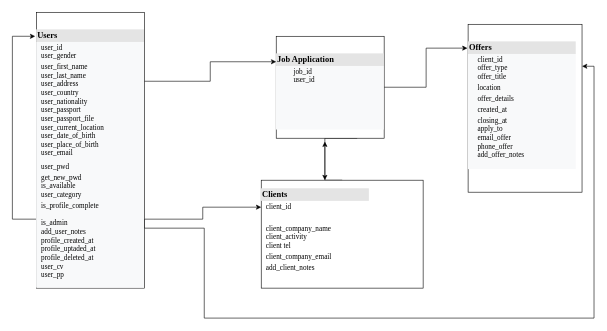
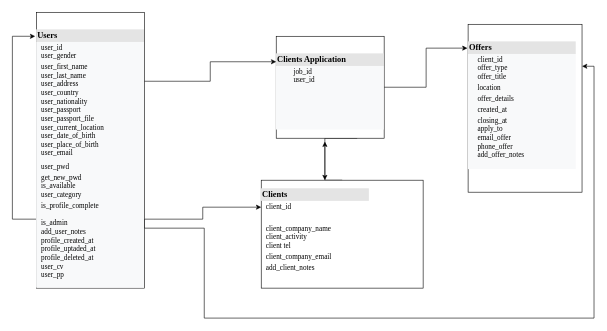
  <mxCell id="0" />
  <mxCell id="1" parent="0" />
  <mxCell id="2" value="&lt;br&gt;&lt;br&gt;&lt;div style=&quot;color: rgb(0 , 0 , 0) ; font-family: &amp;#34;verdana&amp;#34; ; font-style: normal ; letter-spacing: normal ; text-align: left ; text-indent: 0px ; text-transform: none ; word-spacing: 0px ; box-sizing: border-box ; width: 180px ; background: rgb(228 , 228 , 228) ; padding: 2px&quot;&gt;&lt;b&gt;&lt;font style=&quot;font-size: 14px&quot;&gt;Offers&lt;/font&gt;&lt;/b&gt;&lt;/div&gt;&lt;table cellpadding=&quot;2&quot; cellspacing=&quot;0&quot; style=&quot;color: rgb(0 , 0 , 0) ; font-family: &amp;#34;verdana&amp;#34; ; font-size: 1em ; font-style: normal ; font-weight: 400 ; letter-spacing: normal ; text-align: left ; text-transform: none ; word-spacing: 0px ; background-color: rgb(248 , 249 , 250) ; width: 180px&quot;&gt;&lt;tbody&gt;&lt;tr&gt;&lt;td&gt;&lt;br&gt;&lt;/td&gt;&lt;td&gt;client_id&lt;br&gt;offer_type&lt;br&gt;offer_title&lt;/td&gt;&lt;/tr&gt;&lt;tr&gt;&lt;td&gt;&lt;span style=&quot;white-space: pre&quot;&gt; &lt;/span&gt;&lt;br&gt;&lt;/td&gt;&lt;td&gt;location&lt;/td&gt;&lt;/tr&gt;&lt;tr&gt;&lt;td&gt;&lt;br&gt;&lt;/td&gt;&lt;td&gt;offer_details&lt;br&gt;&lt;/td&gt;&lt;/tr&gt;&lt;tr&gt;&lt;td&gt;&lt;br&gt;&lt;/td&gt;&lt;td&gt;created_at&lt;/td&gt;&lt;/tr&gt;&lt;tr&gt;&lt;td&gt;&lt;br&gt;&lt;/td&gt;&lt;td&gt;closing_at&lt;br&gt;apply_to&lt;br&gt;email_offer&lt;br&gt;phone_offer&lt;br&gt;add_offer_notes&lt;br&gt;&lt;br&gt;&lt;/td&gt;&lt;/tr&gt;&lt;/tbody&gt;&lt;/table&gt;" style="verticalAlign=top;align=left;overflow=fill;html=1;rounded=0;shadow=0;comic=0;labelBackgroundColor=none;strokeWidth=1;fontFamily=Verdana;fontSize=12" parent="1" vertex="1"><mxGeometry x="780" y="40" width="190" height="280" as="geometry" /></mxCell>
  <mxCell id="3" style="edgeStyle=orthogonalEdgeStyle;rounded=0;orthogonalLoop=1;jettySize=auto;html=1;exitX=0.5;exitY=0;exitDx=0;exitDy=0;entryX=0.451;entryY=1.034;entryDx=0;entryDy=0;entryPerimeter=0;fontSize=12;fontColor=none;" edge="1" parent="1" source="4" target="12"><mxGeometry relative="1" as="geometry"><Array as="points"><mxPoint x="541" y="300" /></Array></mxGeometry></mxCell>
  <mxCell id="4" value="&lt;br&gt;&lt;div style=&quot;font-family: &amp;#34;verdana&amp;#34; ; box-sizing: border-box ; width: 180px ; background: rgb(228 , 228 , 228) ; padding: 2px ; font-size: 14px&quot;&gt;&lt;b&gt;Clients&lt;/b&gt;&lt;/div&gt;&lt;table cellpadding=&quot;2&quot; cellspacing=&quot;0&quot; style=&quot;font-family: &amp;#34;verdana&amp;#34; ; width: 180px&quot;&gt;&lt;tbody&gt;&lt;tr&gt;&lt;td&gt;&lt;br&gt;&lt;/td&gt;&lt;td&gt;client_id&lt;span style=&quot;white-space: pre&quot;&gt; &lt;/span&gt;&lt;/td&gt;&lt;/tr&gt;&lt;tr&gt;&lt;td&gt;&lt;span&gt; &lt;/span&gt;&lt;br&gt;&lt;/td&gt;&lt;td&gt;&lt;br&gt;&lt;/td&gt;&lt;/tr&gt;&lt;tr&gt;&lt;td&gt;&lt;/td&gt;&lt;td&gt;client_company_name&lt;br&gt;client_activity&lt;br&gt;client tel&lt;/td&gt;&lt;/tr&gt;&lt;tr&gt;&lt;td&gt;&lt;br&gt;&lt;/td&gt;&lt;td&gt;client_company_email&lt;br&gt;&lt;/td&gt;&lt;/tr&gt;&lt;tr&gt;&lt;td&gt;&lt;br&gt;&lt;/td&gt;&lt;td&gt;add_client_notes&lt;/td&gt;&lt;/tr&gt;&lt;/tbody&gt;&lt;/table&gt;" style="verticalAlign=top;align=left;overflow=fill;html=1;rounded=0;shadow=0;comic=0;labelBackgroundColor=none;strokeWidth=1;fontFamily=Verdana;fontSize=12" vertex="1" parent="1"><mxGeometry x="435" y="300" width="270" height="180" as="geometry" /></mxCell>
  <mxCell id="5" style="edgeStyle=orthogonalEdgeStyle;rounded=0;orthogonalLoop=1;jettySize=auto;html=1;exitX=1;exitY=0.75;exitDx=0;exitDy=0;entryX=1;entryY=0.25;entryDx=0;entryDy=0;fontSize=12;fontColor=none;" edge="1" parent="1" source="9" target="2"><mxGeometry relative="1" as="geometry"><Array as="points"><mxPoint x="240" y="380" /><mxPoint x="340" y="380" /><mxPoint x="340" y="530" /><mxPoint x="990" y="530" /><mxPoint x="990" y="110" /></Array></mxGeometry></mxCell>
  <mxCell id="6" style="edgeStyle=orthogonalEdgeStyle;rounded=0;orthogonalLoop=1;jettySize=auto;html=1;exitX=0;exitY=0.75;exitDx=0;exitDy=0;fontSize=12;fontColor=none;entryX=-0.011;entryY=0.087;entryDx=0;entryDy=0;entryPerimeter=0;" edge="1" parent="1" source="9" target="9"><mxGeometry relative="1" as="geometry"><mxPoint x="50" y="60" as="targetPoint" /><Array as="points"><mxPoint y="365" x="20" /><mxPoint y="60" x="20" /></Array></mxGeometry></mxCell>
  <mxCell id="7" style="edgeStyle=orthogonalEdgeStyle;rounded=0;orthogonalLoop=1;jettySize=auto;html=1;exitX=1;exitY=0.75;exitDx=0;exitDy=0;entryX=0;entryY=0.25;entryDx=0;entryDy=0;fontSize=12;fontColor=none;" edge="1" parent="1" source="9" target="4"><mxGeometry relative="1" as="geometry" /></mxCell>
  <mxCell id="8" style="edgeStyle=orthogonalEdgeStyle;rounded=0;orthogonalLoop=1;jettySize=auto;html=1;exitX=1;exitY=0.25;exitDx=0;exitDy=0;entryX=0;entryY=0.25;entryDx=0;entryDy=0;fontSize=12;fontColor=none;" edge="1" parent="1" source="9" target="12"><mxGeometry relative="1" as="geometry" /></mxCell>
  <mxCell id="9" value="&lt;br&gt;&lt;br&gt;&lt;div style=&quot;color: rgb(0 , 0 , 0) ; font-family: &amp;#34;verdana&amp;#34; ; font-style: normal ; letter-spacing: normal ; text-align: left ; text-indent: 0px ; text-transform: none ; word-spacing: 0px ; box-sizing: border-box ; width: 180px ; background: rgb(228 , 228 , 228) ; padding: 2px&quot;&gt;&lt;b&gt;&lt;font style=&quot;font-size: 14px&quot;&gt;Users&lt;/font&gt;&lt;/b&gt;&lt;/div&gt;&lt;table cellpadding=&quot;2&quot; cellspacing=&quot;0&quot; style=&quot;color: rgb(0 , 0 , 0) ; font-family: &amp;#34;verdana&amp;#34; ; font-size: 1em ; font-style: normal ; font-weight: 400 ; letter-spacing: normal ; text-align: left ; text-transform: none ; word-spacing: 0px ; background-color: rgb(248 , 249 , 250) ; width: 180px&quot;&gt;&lt;tbody&gt;&lt;tr&gt;&lt;td&gt;&lt;span&gt; &lt;/span&gt;&lt;br&gt;&lt;/td&gt;&lt;td&gt;user_id&lt;span style=&quot;white-space: pre&quot;&gt; &lt;/span&gt;&lt;span style=&quot;white-space: pre&quot;&gt; &lt;/span&gt;&lt;br&gt;user_gender&lt;/td&gt;&lt;/tr&gt;&lt;tr&gt;&lt;td&gt;&lt;/td&gt;&lt;td&gt;user_first_name&lt;br&gt;user_last_name&lt;br&gt;user_address&lt;br&gt;user_country&lt;br&gt;user_nationality&lt;br&gt;user_passport&lt;br&gt;user_passport_file&lt;br&gt;user_current_location&lt;br&gt;user_date_of_birth&lt;br&gt;user_place_of_birth&lt;br&gt;user_email&lt;/td&gt;&lt;/tr&gt;&lt;tr&gt;&lt;td&gt;&lt;/td&gt;&lt;td&gt;&lt;/td&gt;&lt;/tr&gt;&lt;tr&gt;&lt;td&gt;&lt;br&gt;&lt;/td&gt;&lt;td&gt;user_pwd&lt;br&gt;&lt;/td&gt;&lt;/tr&gt;&lt;tr&gt;&lt;td&gt;&lt;br&gt;&lt;/td&gt;&lt;td&gt;get_new_pwd&lt;br&gt;is_available&lt;br&gt;user_category&lt;/td&gt;&lt;/tr&gt;&lt;tr&gt;&lt;td&gt;&lt;br&gt;&lt;/td&gt;&lt;td&gt;is_profile_complete&lt;br&gt;&lt;br&gt;is_admin&lt;br&gt;add_user_notes&lt;br&gt;profile_created_at&lt;br&gt;profile_uptaded_at&lt;br&gt;profile_deleted_at&lt;br&gt;user_cv&lt;br&gt;user_pp&lt;br&gt;&lt;br&gt;&lt;/td&gt;&lt;/tr&gt;&lt;/tbody&gt;&lt;/table&gt;" style="verticalAlign=top;align=left;overflow=fill;html=1;rounded=0;shadow=0;comic=0;labelBackgroundColor=none;strokeWidth=1;fontFamily=Verdana;fontSize=12" vertex="1" parent="1"><mxGeometry x="60" y="20" width="180" height="460" as="geometry" /></mxCell>
  <mxCell id="10" style="edgeStyle=orthogonalEdgeStyle;rounded=0;orthogonalLoop=1;jettySize=auto;html=1;exitX=1;exitY=0.5;exitDx=0;exitDy=0;entryX=-0.006;entryY=0.142;entryDx=0;entryDy=0;entryPerimeter=0;fontSize=12;fontColor=none;" edge="1" parent="1" source="12" target="2"><mxGeometry relative="1" as="geometry" /></mxCell>
  <mxCell id="11" style="edgeStyle=orthogonalEdgeStyle;rounded=0;orthogonalLoop=1;jettySize=auto;html=1;exitX=0.75;exitY=1;exitDx=0;exitDy=0;entryX=0.393;entryY=-0.001;entryDx=0;entryDy=0;entryPerimeter=0;fontSize=12;fontColor=none;" edge="1" parent="1" source="12" target="4"><mxGeometry relative="1" as="geometry"><Array as="points"><mxPoint x="541" y="230" /></Array></mxGeometry></mxCell>
- <mxCell id="12" value="&lt;br&gt;&lt;br&gt;&lt;div style=&quot;color: rgb(0 , 0 , 0) ; font-family: &amp;#34;verdana&amp;#34; ; font-style: normal ; letter-spacing: normal ; text-align: left ; text-indent: 0px ; text-transform: none ; word-spacing: 0px ; box-sizing: border-box ; width: 180px ; background: rgb(228 , 228 , 228) ; padding: 2px ; font-size: 14px&quot;&gt;&lt;b&gt;&lt;font style=&quot;font-size: 14px&quot;&gt;Job Application&lt;/font&gt;&lt;/b&gt;&lt;/div&gt;&lt;table cellpadding=&quot;2&quot; cellspacing=&quot;0&quot; style=&quot;color: rgb(0 , 0 , 0) ; font-family: &amp;#34;verdana&amp;#34; ; font-style: normal ; font-weight: 400 ; letter-spacing: normal ; text-align: left ; text-transform: none ; word-spacing: 0px ; background-color: rgb(248 , 249 , 250) ; width: 180px&quot;&gt;&lt;tbody&gt;&lt;tr&gt;&lt;td&gt;&lt;span style=&quot;white-space: pre&quot;&gt; &lt;/span&gt;&lt;br&gt;&lt;/td&gt;&lt;td&gt;job_id&lt;br&gt;user_id&lt;/td&gt;&lt;/tr&gt;&lt;tr&gt;&lt;td&gt;&lt;br&gt;&lt;/td&gt;&lt;td&gt;&lt;br&gt;&lt;/td&gt;&lt;/tr&gt;&lt;tr&gt;&lt;td&gt;&lt;/td&gt;&lt;td&gt;&lt;/td&gt;&lt;/tr&gt;&lt;tr&gt;&lt;td&gt;&lt;br&gt;&lt;/td&gt;&lt;td&gt;&lt;br&gt;&lt;/td&gt;&lt;/tr&gt;&lt;tr&gt;&lt;td&gt;&lt;/td&gt;&lt;td&gt;&lt;br&gt;&lt;br&gt;&lt;/td&gt;&lt;/tr&gt;&lt;/tbody&gt;&lt;/table&gt;" style="verticalAlign=top;align=left;overflow=fill;html=1;rounded=0;shadow=0;comic=0;labelBackgroundColor=none;strokeWidth=1;fontFamily=Verdana;fontSize=12" vertex="1" parent="1"><mxGeometry x="460" y="60" width="180" height="170" as="geometry" /></mxCell>
+ <mxCell id="12" value="&lt;br&gt;&lt;br&gt;&lt;div style=&quot;color: rgb(0 , 0 , 0) ; font-family: &amp;#34;verdana&amp;#34; ; font-style: normal ; letter-spacing: normal ; text-align: left ; text-indent: 0px ; text-transform: none ; word-spacing: 0px ; box-sizing: border-box ; width: 180px ; background: rgb(228 , 228 , 228) ; padding: 2px ; font-size: 14px&quot;&gt;&lt;b&gt;&lt;font style=&quot;font-size: 14px&quot;&gt;Clients Application&lt;/font&gt;&lt;/b&gt;&lt;/div&gt;&lt;table cellpadding=&quot;2&quot; cellspacing=&quot;0&quot; style=&quot;color: rgb(0 , 0 , 0) ; font-family: &amp;#34;verdana&amp;#34; ; font-style: normal ; font-weight: 400 ; letter-spacing: normal ; text-align: left ; text-transform: none ; word-spacing: 0px ; background-color: rgb(248 , 249 , 250) ; width: 180px&quot;&gt;&lt;tbody&gt;&lt;tr&gt;&lt;td&gt;&lt;span style=&quot;white-space: pre&quot;&gt; &lt;/span&gt;&lt;br&gt;&lt;/td&gt;&lt;td&gt;job_id&lt;br&gt;user_id&lt;/td&gt;&lt;/tr&gt;&lt;tr&gt;&lt;td&gt;&lt;br&gt;&lt;/td&gt;&lt;td&gt;&lt;br&gt;&lt;/td&gt;&lt;/tr&gt;&lt;tr&gt;&lt;td&gt;&lt;/td&gt;&lt;td&gt;&lt;/td&gt;&lt;/tr&gt;&lt;tr&gt;&lt;td&gt;&lt;br&gt;&lt;/td&gt;&lt;td&gt;&lt;br&gt;&lt;/td&gt;&lt;/tr&gt;&lt;tr&gt;&lt;td&gt;&lt;/td&gt;&lt;td&gt;&lt;br&gt;&lt;br&gt;&lt;/td&gt;&lt;/tr&gt;&lt;/tbody&gt;&lt;/table&gt;" style="verticalAlign=top;align=left;overflow=fill;html=1;rounded=0;shadow=0;comic=0;labelBackgroundColor=none;strokeWidth=1;fontFamily=Verdana;fontSize=12" vertex="1" parent="1"><mxGeometry x="460" y="60" width="180" height="170" as="geometry" /></mxCell>
